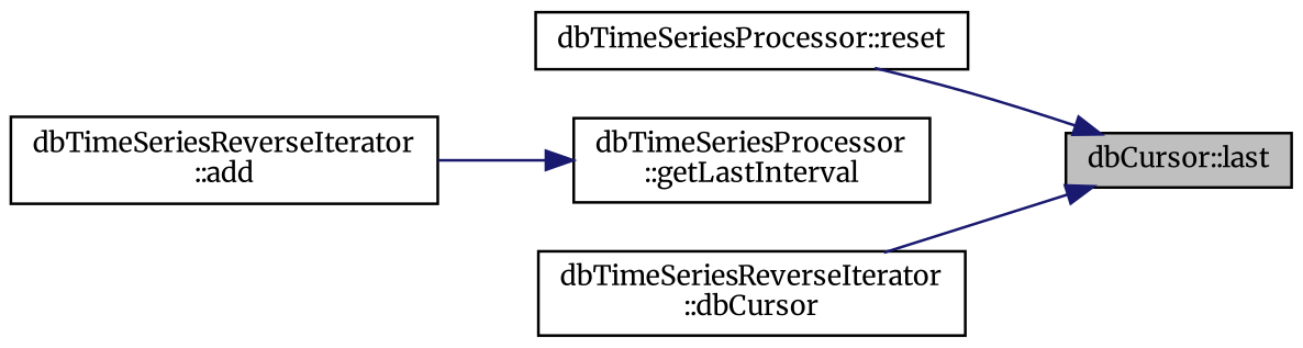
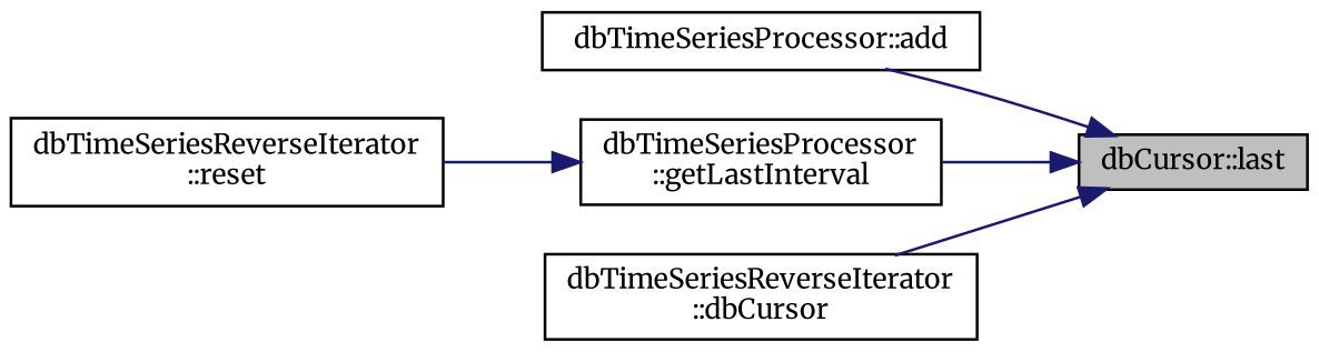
  digraph {
    fontname=Merriweather
    rankdir=RL
    node [color=black fillcolor=white fontname=Merriweather fontsize=10 shape=record style=filled]
    edge [color=midnightblue dir=back fontname=Merriweather fontsize=10 labelfontname=Helvetica labelfontsize=10 style=solid]
    n1 [fillcolor=grey75 fontcolor=black height=0.2 label="dbCursor::last" width=0.4]
-   n2 [height=0.2 label="dbTimeSeriesProcessor::reset" width=0.4]
+   n2 [height=0.2 label="dbTimeSeriesProcessor::add" width=0.4]
    n3 [height=0.2 label="dbTimeSeriesProcessor\l::getLastInterval" width=0.4]
    n4 [height=0.2 label="dbTimeSeriesReverseIterator\l::dbCursor" width=0.4]
-   n5 [height=0.2 label="dbTimeSeriesReverseIterator\l::add" width=0.4]
+   n5 [height=0.2 label="dbTimeSeriesReverseIterator\l::reset" width=0.4]
    n1 -> n2
+   n1 -> n3
    n1 -> n4
    n3 -> n5
  }
